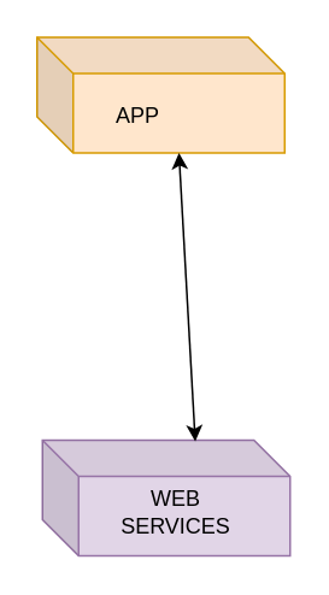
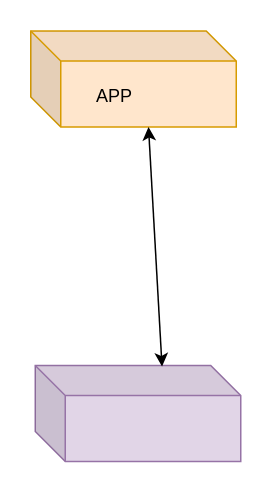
  <mxCell id="0" />
  <mxCell id="1" parent="0" />
  <mxCell id="2" value="" style="shape=cube;whiteSpace=wrap;html=1;boundedLbl=1;backgroundOutline=1;darkOpacity=0.05;darkOpacity2=0.1;fillColor=#ffe6cc;strokeColor=#d79b00;" vertex="1" parent="1"><mxGeometry x="20" y="20" width="137" height="64" as="geometry" /></mxCell>
  <mxCell id="3" value="" style="shape=cube;whiteSpace=wrap;html=1;boundedLbl=1;backgroundOutline=1;darkOpacity=0.05;darkOpacity2=0.1;fillColor=#e1d5e7;strokeColor=#9673a6;" vertex="1" parent="1"><mxGeometry x="23" y="243" width="137" height="64" as="geometry" /></mxCell>
  <mxCell id="4" value="APP" style="text;html=1;strokeColor=none;fillColor=none;align=center;verticalAlign=middle;whiteSpace=wrap;rounded=0;" vertex="1" parent="1"><mxGeometry x="56" y="54" width="40" height="20" as="geometry" /></mxCell>
- <mxCell id="5" value="WEB SERVICES" style="text;html=1;strokeColor=none;fillColor=none;align=center;verticalAlign=middle;whiteSpace=wrap;rounded=0;" vertex="1" parent="1"><mxGeometry x="56" y="273" width="82" height="20" as="geometry" /></mxCell>
  <mxCell id="6" value="" style="endArrow=classic;startArrow=classic;html=1;entryX=0;entryY=0;entryDx=78.5;entryDy=64;entryPerimeter=0;exitX=0.617;exitY=0.011;exitDx=0;exitDy=0;exitPerimeter=0;" edge="1" parent="1" source="3" target="2"><mxGeometry width="50" height="50" relative="1" as="geometry"><mxPoint x="105" y="229" as="sourcePoint" /><mxPoint x="155" y="179" as="targetPoint" /></mxGeometry></mxCell>
